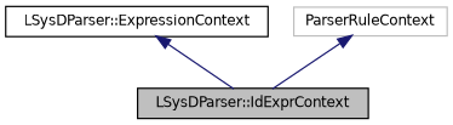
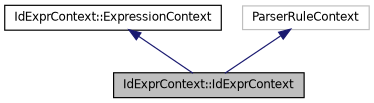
  digraph {
    node [color=black fillcolor=white fontname=Helvetica fontsize=10 shape=record style=filled]
    edge [color=midnightblue dir=back fontname=Helvetica fontsize=10 labelfontname=Helvetica labelfontsize=10 style=solid]
-   n1 [fillcolor=grey75 fontcolor=black height=0.2 label="LSysDParser::IdExprContext" width=0.4]
-   n2 [height=0.2 label="LSysDParser::ExpressionContext" width=0.4]
+   n1 [fillcolor=grey75 fontcolor=black height=0.2 label="IdExprContext::IdExprContext" width=0.4]
+   n2 [height=0.2 label="IdExprContext::ExpressionContext" width=0.4]
    n3 [color=grey75 height=0.2 label=ParserRuleContext width=0.4]
    n2 -> n1
    n3 -> n1
  }
